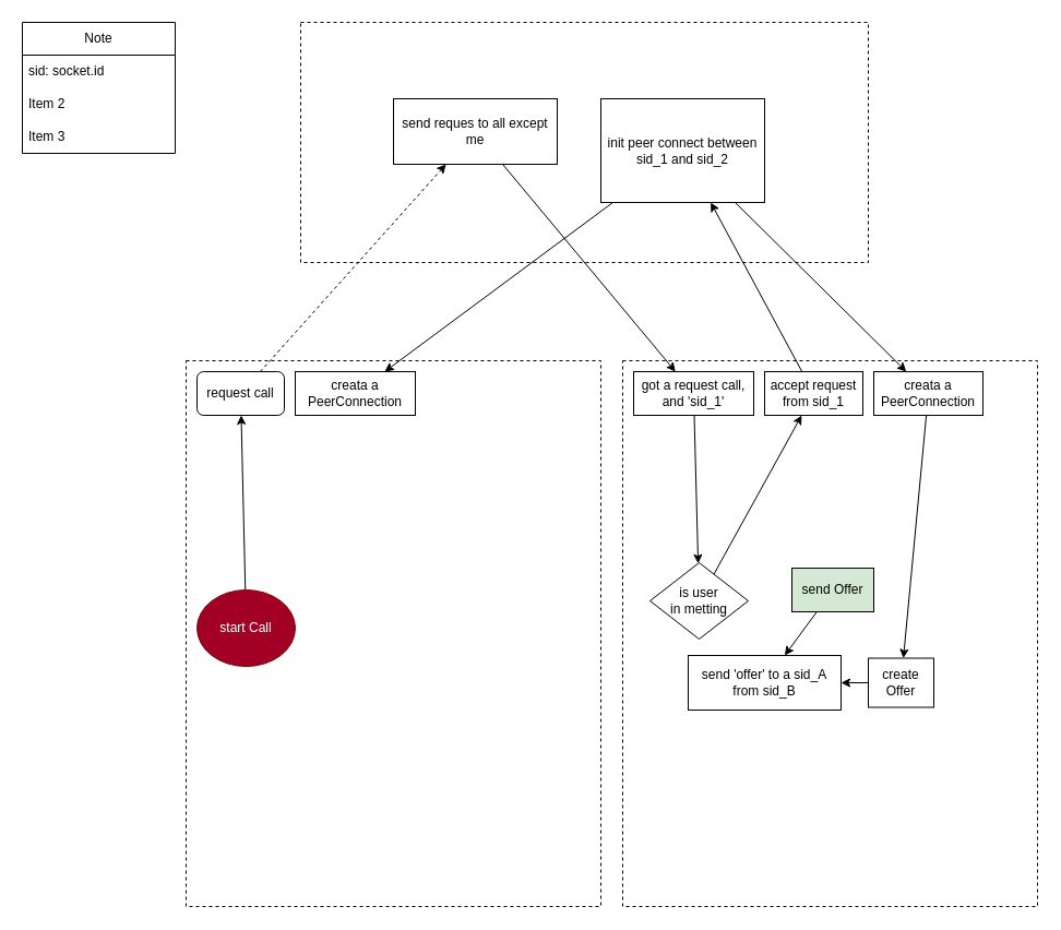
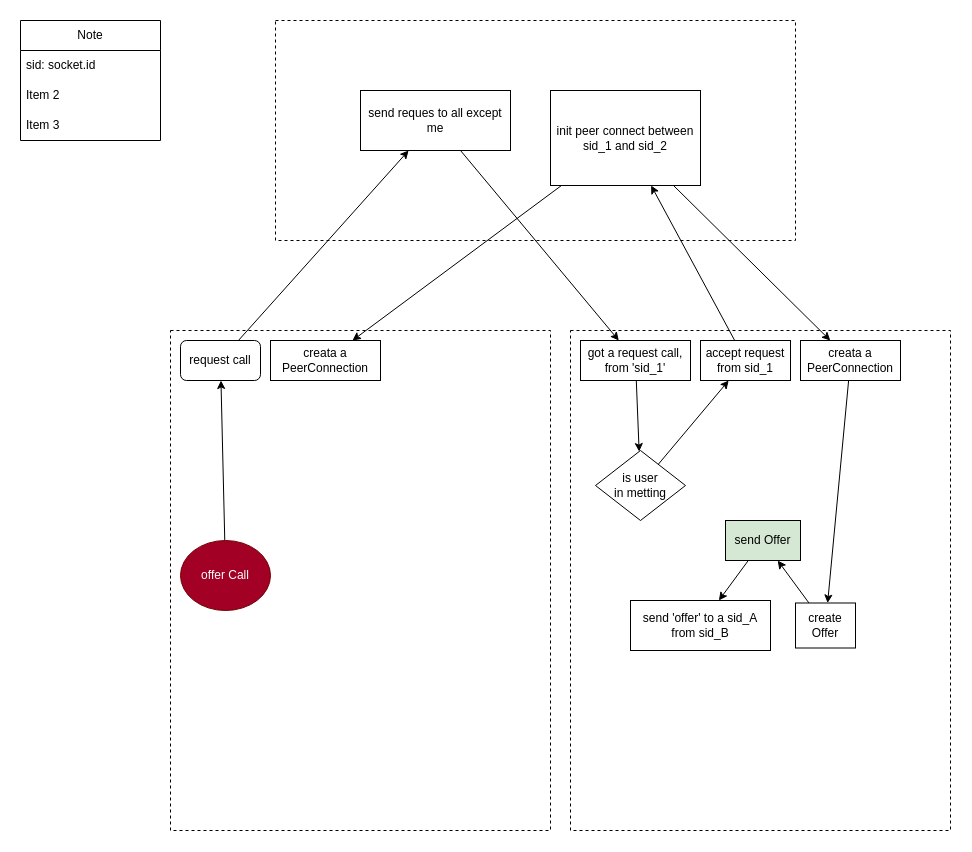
  <mxCell id="0" />
  <mxCell id="1" parent="0" />
  <mxCell id="2" value="" style="rounded=0;whiteSpace=wrap;html=1;dashed=1;" vertex="1" parent="1"><mxGeometry x="570" y="330" width="380" height="500" as="geometry" /></mxCell>
  <mxCell id="3" value="" style="rounded=0;whiteSpace=wrap;html=1;dashed=1;" vertex="1" parent="1"><mxGeometry y="330" width="380" height="500" as="geometry" x="170" /></mxCell>
  <mxCell id="4" value="" style="rounded=0;whiteSpace=wrap;html=1;dashed=1;" vertex="1" parent="1"><mxGeometry x="275" y="20" width="520" height="220" as="geometry" /></mxCell>
  <mxCell id="5" style="edgeStyle=none;html=1;" edge="1" parent="1" source="6" target="8"><mxGeometry relative="1" as="geometry" /></mxCell>
- <mxCell id="6" value="start Call" style="ellipse;whiteSpace=wrap;html=1;fillColor=#a20025;fontColor=#ffffff;strokeColor=#6F0000;" vertex="1" parent="1"><mxGeometry x="180" y="540" width="90" height="70" as="geometry" /></mxCell>
- <mxCell id="7" style="edgeStyle=none;html=1;dashed=1;" edge="1" parent="1" source="8" target="12"><mxGeometry relative="1" as="geometry" /></mxCell>
+ <mxCell id="6" value="offer Call" style="ellipse;whiteSpace=wrap;html=1;fillColor=#a20025;fontColor=#ffffff;strokeColor=#6F0000;" vertex="1" parent="1"><mxGeometry x="180" y="540" width="90" height="70" as="geometry" /></mxCell>
+ <mxCell id="7" style="edgeStyle=none;html=1;" edge="1" parent="1" source="8" target="12"><mxGeometry relative="1" as="geometry" /></mxCell>
  <mxCell id="8" value="request call" style="whiteSpace=wrap;html=1;rounded=1;" vertex="1" parent="1"><mxGeometry x="180" y="340" width="80" height="40" as="geometry" /></mxCell>
  <mxCell id="9" style="edgeStyle=none;html=1;" edge="1" parent="1" source="10" target="14"><mxGeometry relative="1" as="geometry" /></mxCell>
- <mxCell id="10" value="got a request call, and 'sid_1'" style="rounded=0;whiteSpace=wrap;html=1;" vertex="1" parent="1"><mxGeometry x="580" y="340" width="110" height="40" as="geometry" /></mxCell>
+ <mxCell id="10" value="got a request call, from 'sid_1'" style="rounded=0;whiteSpace=wrap;html=1;" vertex="1" parent="1"><mxGeometry x="580" y="340" width="110" height="40" as="geometry" /></mxCell>
  <mxCell id="11" style="edgeStyle=none;html=1;" edge="1" parent="1" source="12" target="10"><mxGeometry relative="1" as="geometry" /></mxCell>
  <mxCell id="12" value="send reques to all except me" style="rounded=0;whiteSpace=wrap;html=1;" vertex="1" parent="1"><mxGeometry x="360" y="90" width="150" height="60" as="geometry" /></mxCell>
  <mxCell id="13" style="edgeStyle=none;html=1;" edge="1" parent="1" source="14" target="28"><mxGeometry relative="1" as="geometry" /></mxCell>
- <mxCell id="14" value="is user &lt;br&gt;in metting" style="rhombus;whiteSpace=wrap;html=1;" vertex="1" parent="1"><mxGeometry x="595" y="515" width="90" height="70" as="geometry" /></mxCell>
+ <mxCell id="14" value="is user &lt;br&gt;in metting" style="rhombus;whiteSpace=wrap;html=1;" vertex="1" parent="1"><mxGeometry x="595" y="450" width="90" height="70" as="geometry" /></mxCell>
  <mxCell id="15" value="" style="edgeStyle=none;html=1;" edge="1" parent="1" source="16" target="21"><mxGeometry relative="1" as="geometry" /></mxCell>
  <mxCell id="16" value="creata a PeerConnection" style="rounded=0;whiteSpace=wrap;html=1;" vertex="1" parent="1"><mxGeometry x="800" y="340" width="100" height="40" as="geometry" /></mxCell>
  <mxCell id="17" value="creata a PeerConnection" style="rounded=0;whiteSpace=wrap;html=1;" vertex="1" parent="1"><mxGeometry x="270" y="340" width="110" height="40" as="geometry" /></mxCell>
  <mxCell id="18" style="edgeStyle=none;html=1;" edge="1" parent="1" source="19" target="26"><mxGeometry relative="1" as="geometry" /></mxCell>
  <mxCell id="19" value="send Offer" style="rounded=0;whiteSpace=wrap;html=1;fillColor=#d5e8d4;" vertex="1" parent="1"><mxGeometry x="725" y="520" width="75" height="40" as="geometry" /></mxCell>
- <mxCell id="20" style="edgeStyle=none;html=1;" edge="1" parent="1" source="21" target="26"><mxGeometry relative="1" as="geometry" /></mxCell>
+ <mxCell id="20" style="edgeStyle=none;html=1;" edge="1" parent="1" source="21" target="19"><mxGeometry relative="1" as="geometry" /></mxCell>
  <mxCell id="21" value="create Offer" style="whiteSpace=wrap;html=1;rounded=0;" vertex="1" parent="1"><mxGeometry x="795" y="602.5" width="60" height="45" as="geometry" /></mxCell>
  <mxCell id="22" value="Note" style="swimlane;fontStyle=0;childLayout=stackLayout;horizontal=1;startSize=30;horizontalStack=0;resizeParent=1;resizeParentMax=0;resizeLast=0;collapsible=1;marginBottom=0;whiteSpace=wrap;html=1;" vertex="1" parent="1"><mxGeometry x="20" y="20" width="140" height="120" as="geometry" /></mxCell>
  <mxCell id="23" value="sid: socket.id" style="text;strokeColor=none;fillColor=none;align=left;verticalAlign=middle;spacingLeft=4;spacingRight=4;overflow=hidden;points=[[0,0.5],[1,0.5]];portConstraint=eastwest;rotatable=0;whiteSpace=wrap;html=1;" vertex="1" parent="22"><mxGeometry y="30" width="140" height="30" as="geometry" /></mxCell>
  <mxCell id="24" value="Item 2" style="text;strokeColor=none;fillColor=none;align=left;verticalAlign=middle;spacingLeft=4;spacingRight=4;overflow=hidden;points=[[0,0.5],[1,0.5]];portConstraint=eastwest;rotatable=0;whiteSpace=wrap;html=1;" vertex="1" parent="22"><mxGeometry y="60" width="140" height="30" as="geometry" /></mxCell>
  <mxCell id="25" value="Item 3" style="text;strokeColor=none;fillColor=none;align=left;verticalAlign=middle;spacingLeft=4;spacingRight=4;overflow=hidden;points=[[0,0.5],[1,0.5]];portConstraint=eastwest;rotatable=0;whiteSpace=wrap;html=1;" vertex="1" parent="22"><mxGeometry y="90" width="140" height="30" as="geometry" /></mxCell>
  <mxCell id="26" value="send 'offer' to a sid_A from sid_B" style="rounded=0;whiteSpace=wrap;html=1;" vertex="1" parent="1"><mxGeometry x="630" y="600" width="140" height="50" as="geometry" /></mxCell>
  <mxCell id="27" style="edgeStyle=none;html=1;" edge="1" parent="1" source="28" target="31"><mxGeometry relative="1" as="geometry" /></mxCell>
  <mxCell id="28" value="accept request from sid_1" style="rounded=0;whiteSpace=wrap;html=1;" vertex="1" parent="1"><mxGeometry x="700" y="340" width="90" height="40" as="geometry" /></mxCell>
  <mxCell id="29" style="edgeStyle=none;html=1;" edge="1" parent="1" source="31" target="17"><mxGeometry relative="1" as="geometry" /></mxCell>
  <mxCell id="30" style="edgeStyle=none;html=1;" edge="1" parent="1" source="31" target="16"><mxGeometry relative="1" as="geometry" /></mxCell>
  <mxCell id="31" value="init peer connect between sid_1 and sid_2" style="rounded=0;whiteSpace=wrap;html=1;" vertex="1" parent="1"><mxGeometry x="550" y="90" width="150" height="95" as="geometry" /></mxCell>
